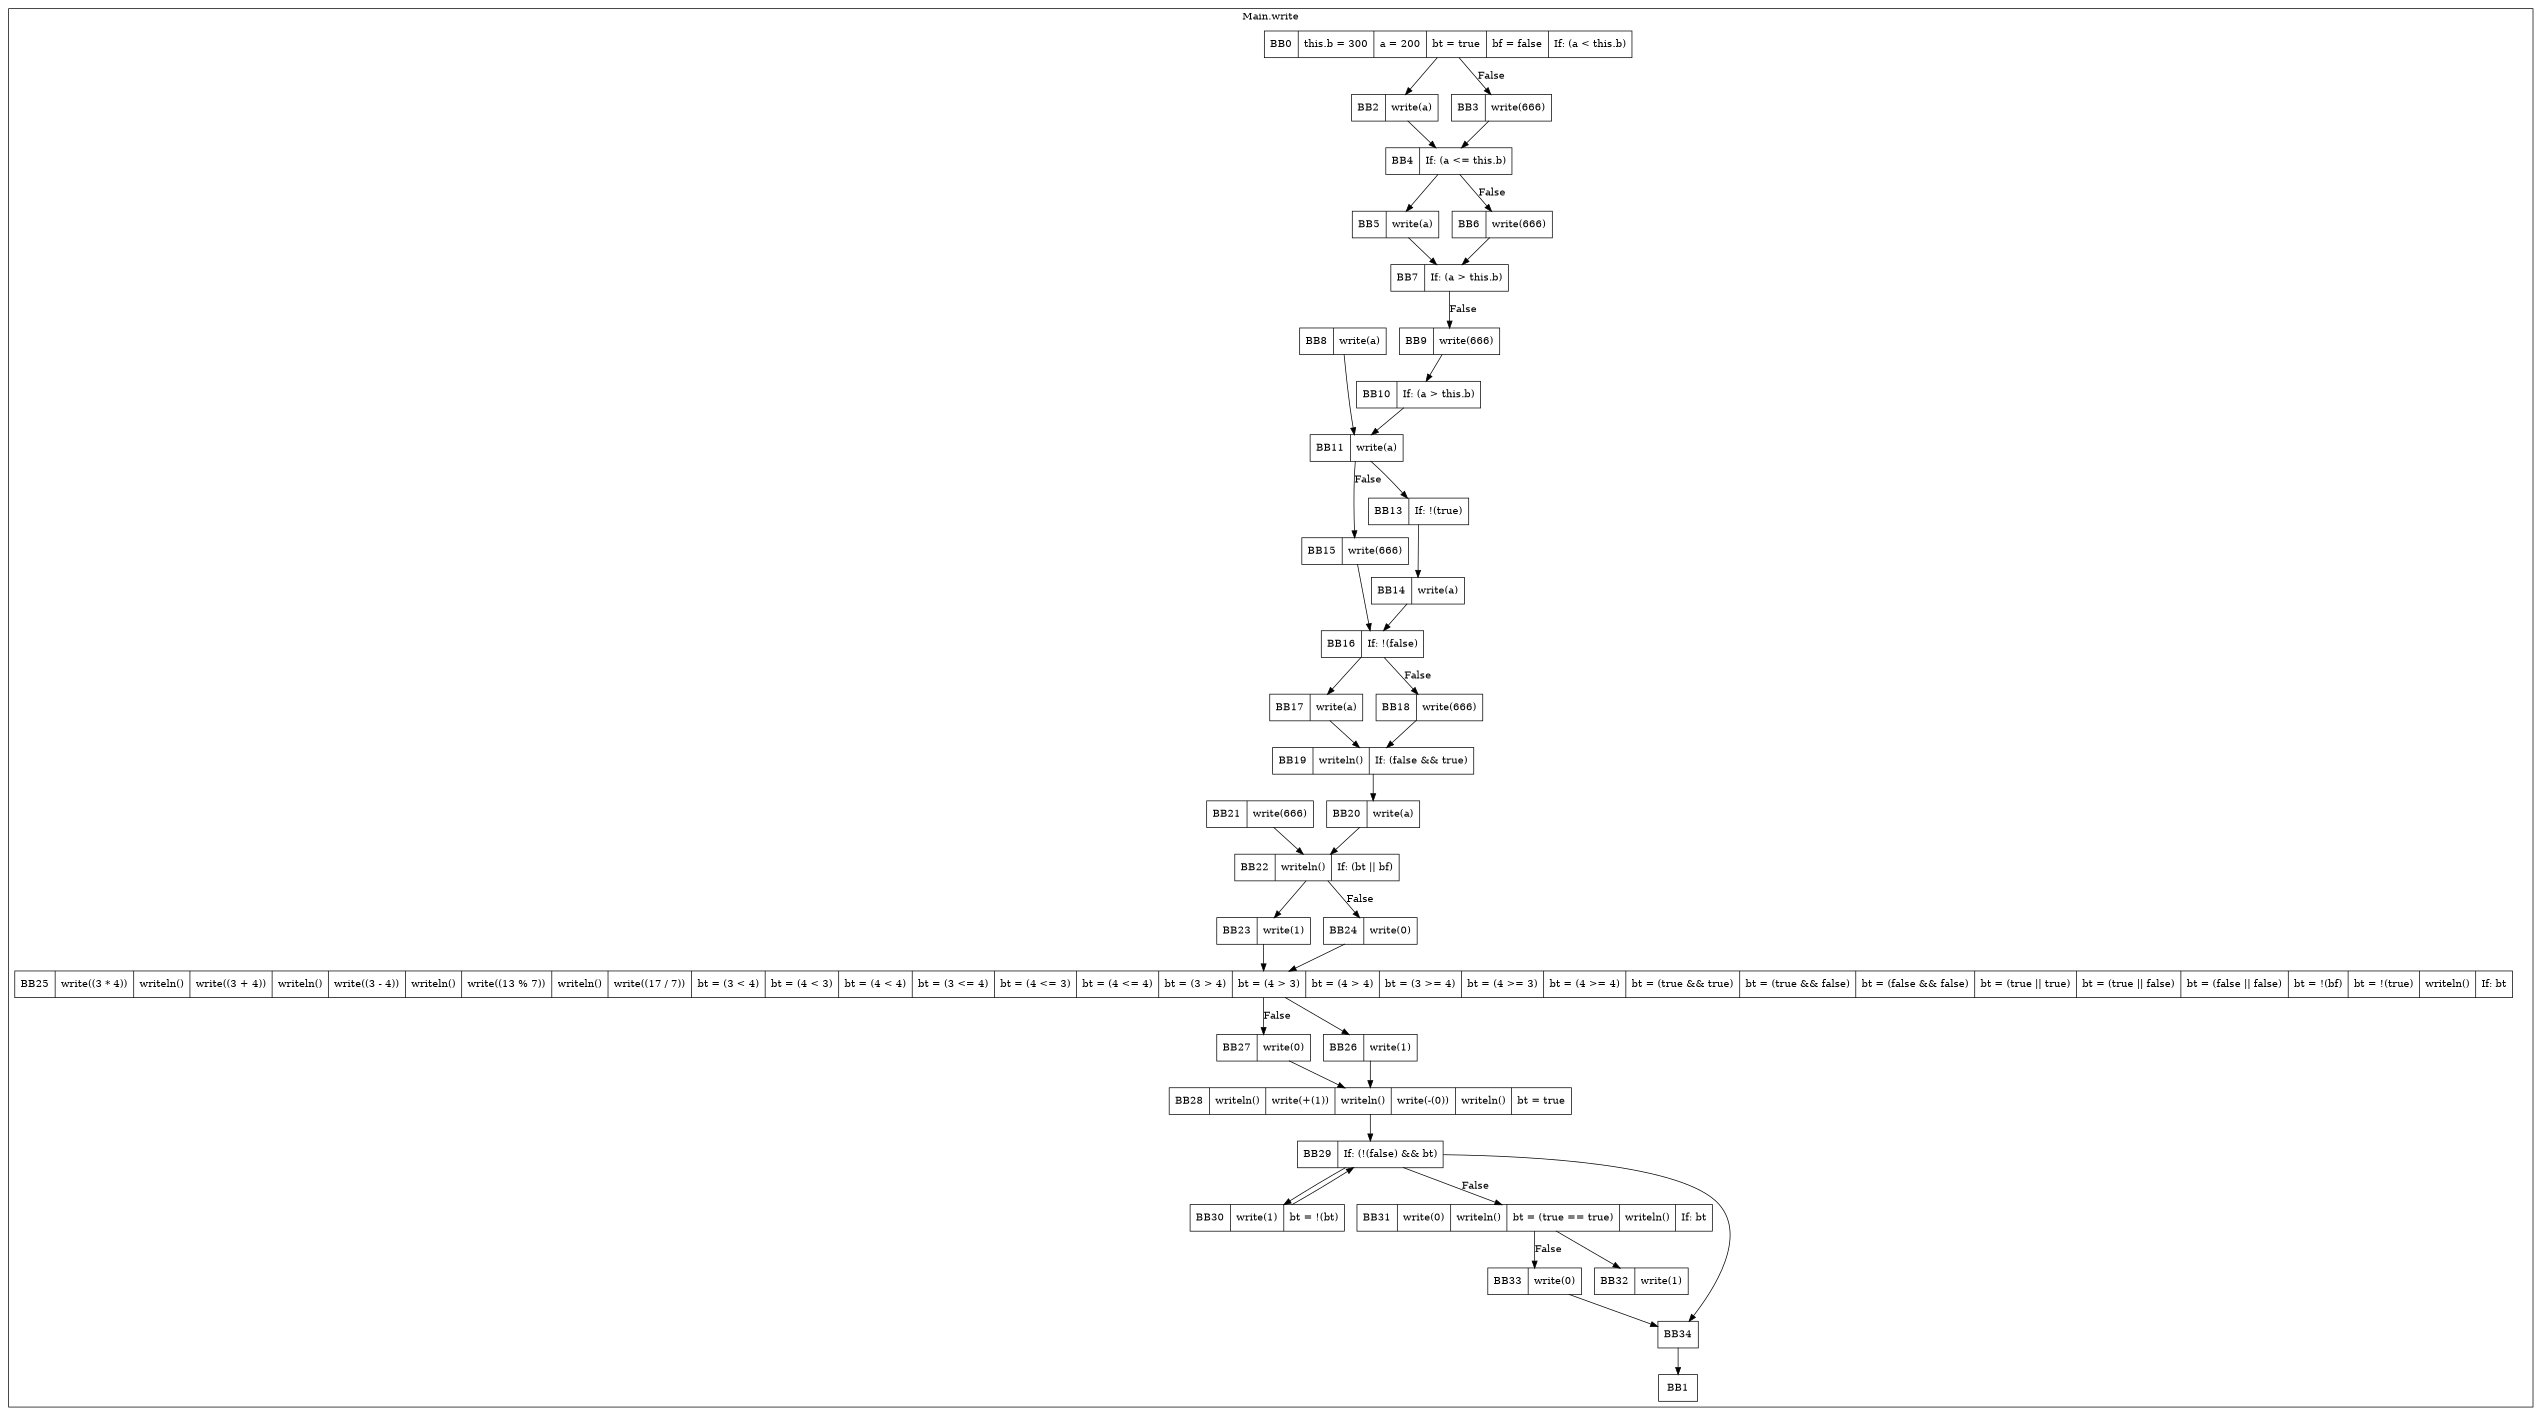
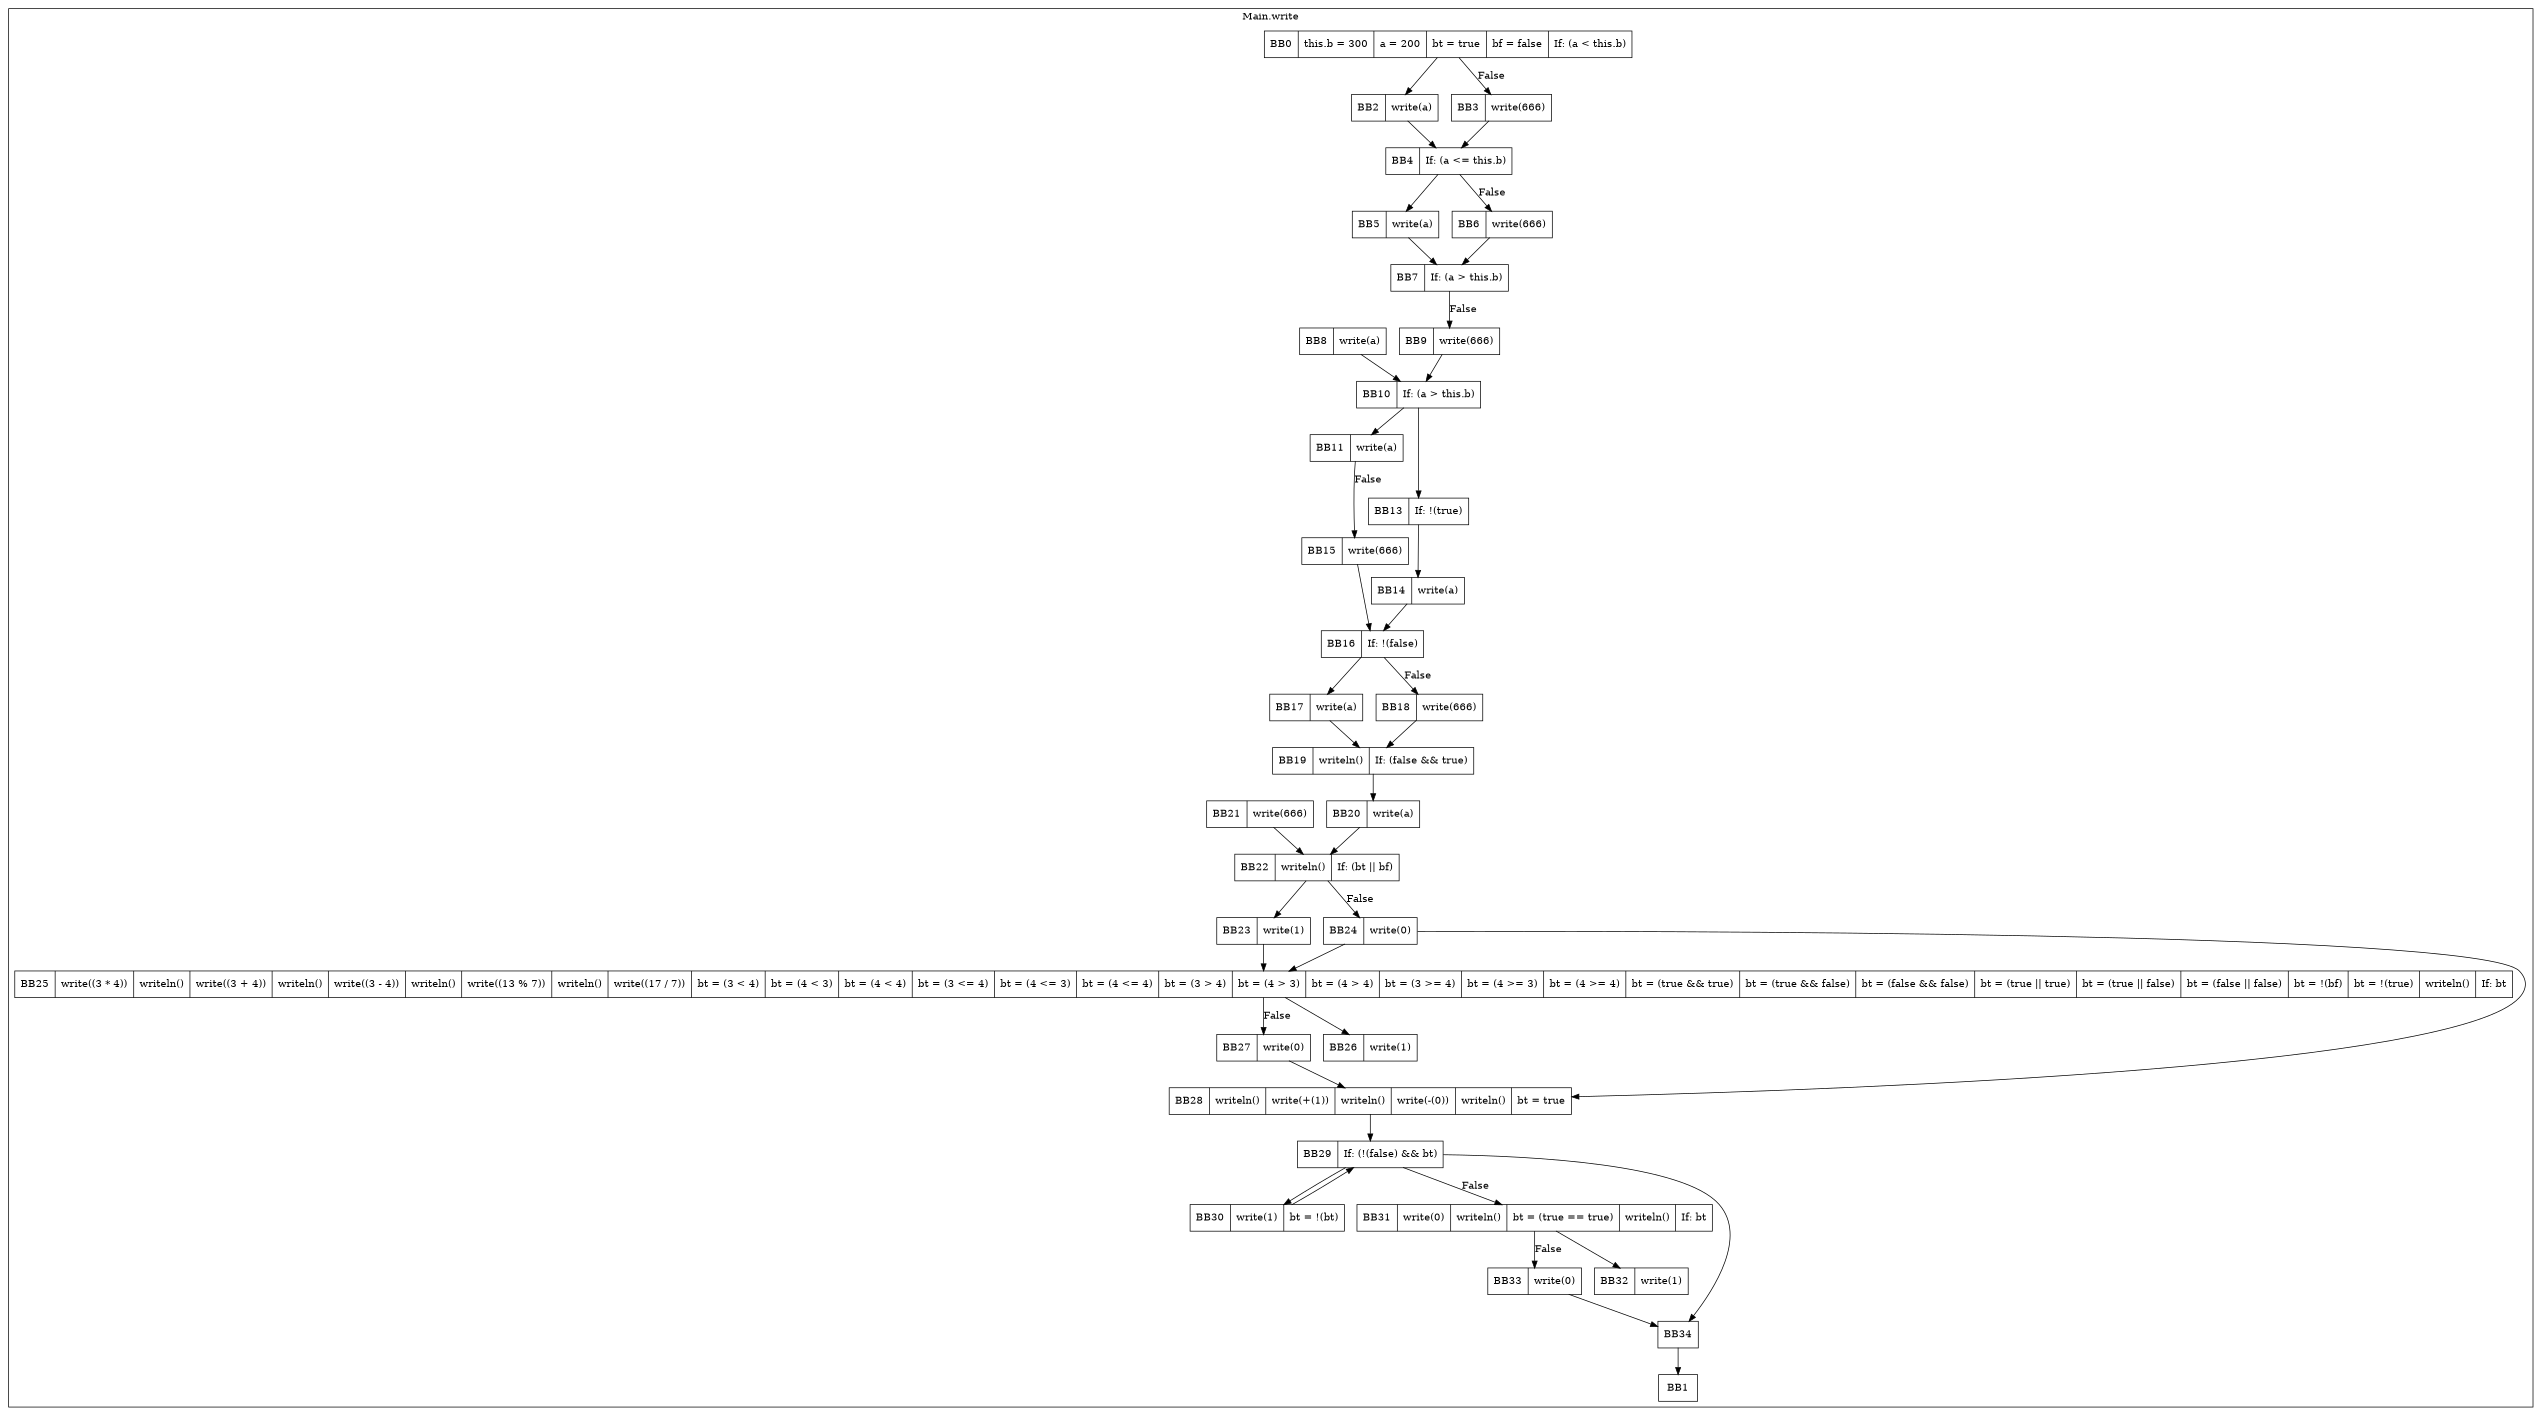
  digraph {
    rankdir=TB
    node [shape=record]
    n1 [label="BB0|this.b = 300|a = 200|bt = true|bf = false|If: (a \< this.b)"]
    n2 [label="BB2|write(a)"]
    n3 [label="BB3|write(666)"]
    n4 [label="BB4|If: (a \<= this.b)"]
    n5 [label=BB1]
    n6 [label="BB5|write(a)"]
    n7 [label="BB6|write(666)"]
    n8 [label="BB7|If: (a \> this.b)"]
    n9 [label="BB8|write(a)"]
    n10 [label="BB9|write(666)"]
    n11 [label="BB10|If: (a \> this.b)"]
    n12 [label="BB11|write(a)"]
    n13 [label="BB13|If: !(true)"]
    n14 [label="BB14|write(a)"]
    n15 [label="BB15|write(666)"]
    n16 [label="BB16|If: !(false)"]
    n17 [label="BB17|write(a)"]
    n18 [label="BB18|write(666)"]
    n19 [label="BB19|writeln()|If: (false && true)"]
    n20 [label="BB20|write(a)"]
    n21 [label="BB21|write(666)"]
    n22 [label="BB22|writeln()|If: (bt \|\| bf)"]
    n23 [label="BB23|write(1)"]
    n24 [label="BB24|write(0)"]
    n25 [label="BB25|write((3 * 4))|writeln()|write((3 + 4))|writeln()|write((3 - 4))|writeln()|write((13 % 7))|writeln()|write((17 / 7))|bt = (3 \< 4)|bt = (4 \< 3)|bt = (4 \< 4)|bt = (3 \<= 4)|bt = (4 \<= 3)|bt = (4 \<= 4)|bt = (3 \> 4)|bt = (4 \> 3)|bt = (4 \> 4)|bt = (3 \>= 4)|bt = (4 \>= 3)|bt = (4 \>= 4)|bt = (true && true)|bt = (true && false)|bt = (false && false)|bt = (true \|\| true)|bt = (true \|\| false)|bt = (false \|\| false)|bt = !(bf)|bt = !(true)|writeln()|If: bt"]
    n26 [label="BB26|write(1)"]
    n27 [label="BB27|write(0)"]
    n28 [label="BB28|writeln()|write(+(1))|writeln()|write(-(0))|writeln()|bt = true"]
    n29 [label="BB29|If: (!(false) && bt)"]
    n30 [label="BB30|write(1)|bt = !(bt)"]
    n31 [label="BB31|write(0)|writeln()|bt = (true == true)|writeln()|If: bt"]
    n32 [label="BB32|write(1)"]
    n33 [label="BB33|write(0)"]
    n34 [label=BB34]
    subgraph cluster_1 {
      label="Main.write"
      n1
      n2
      n3
      n4
      n5
      n6
      n7
      n8
      n9
      n10
      n11
      n12
      n13
      n14
      n15
      n16
      n17
      n18
      n19
      n20
      n21
      n22
      n23
      n24
      n25
      n26
      n27
      n28
      n29
      n30
      n31
      n32
      n33
      n34
    }
    n1 -> n2
    n1 -> n3 [label=False]
    n2 -> n4
    n3 -> n4
    n4 -> n6
    n4 -> n7 [label=False]
    n6 -> n8
    n7 -> n8
    n8 -> n10 [label=False]
-   n9 -> n12
+   n9 -> n11
    n10 -> n11
    n11 -> n12
-   n12 -> n13
+   n11 -> n13
    n12 -> n15 [label=False]
    n13 -> n14
    n14 -> n16
    n15 -> n16
    n16 -> n17
    n16 -> n18 [label=False]
    n17 -> n19
    n18 -> n19
    n19 -> n20
    n20 -> n22
    n21 -> n22
    n22 -> n23
    n22 -> n24 [label=False]
    n23 -> n25
    n24 -> n25
    n25 -> n26
    n25 -> n27 [label=False]
-   n26 -> n28
+   n24 -> n28
    n27 -> n28
    n28 -> n29
    n29 -> n30
    n29 -> n31 [label=False]
    n29 -> n34
    n30 -> n29
    n31 -> n32
    n31 -> n33 [label=False]
    n33 -> n34
    n34 -> n5
  }
